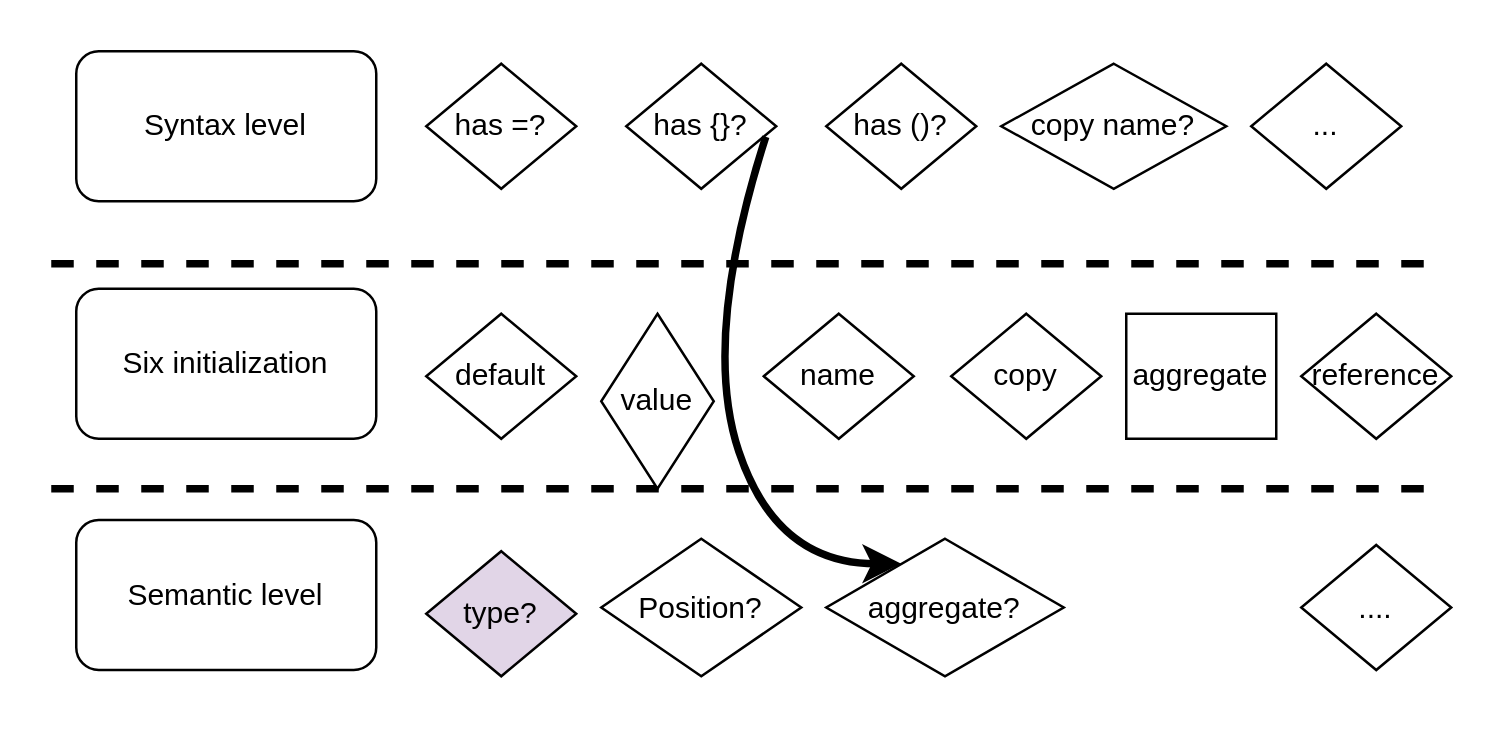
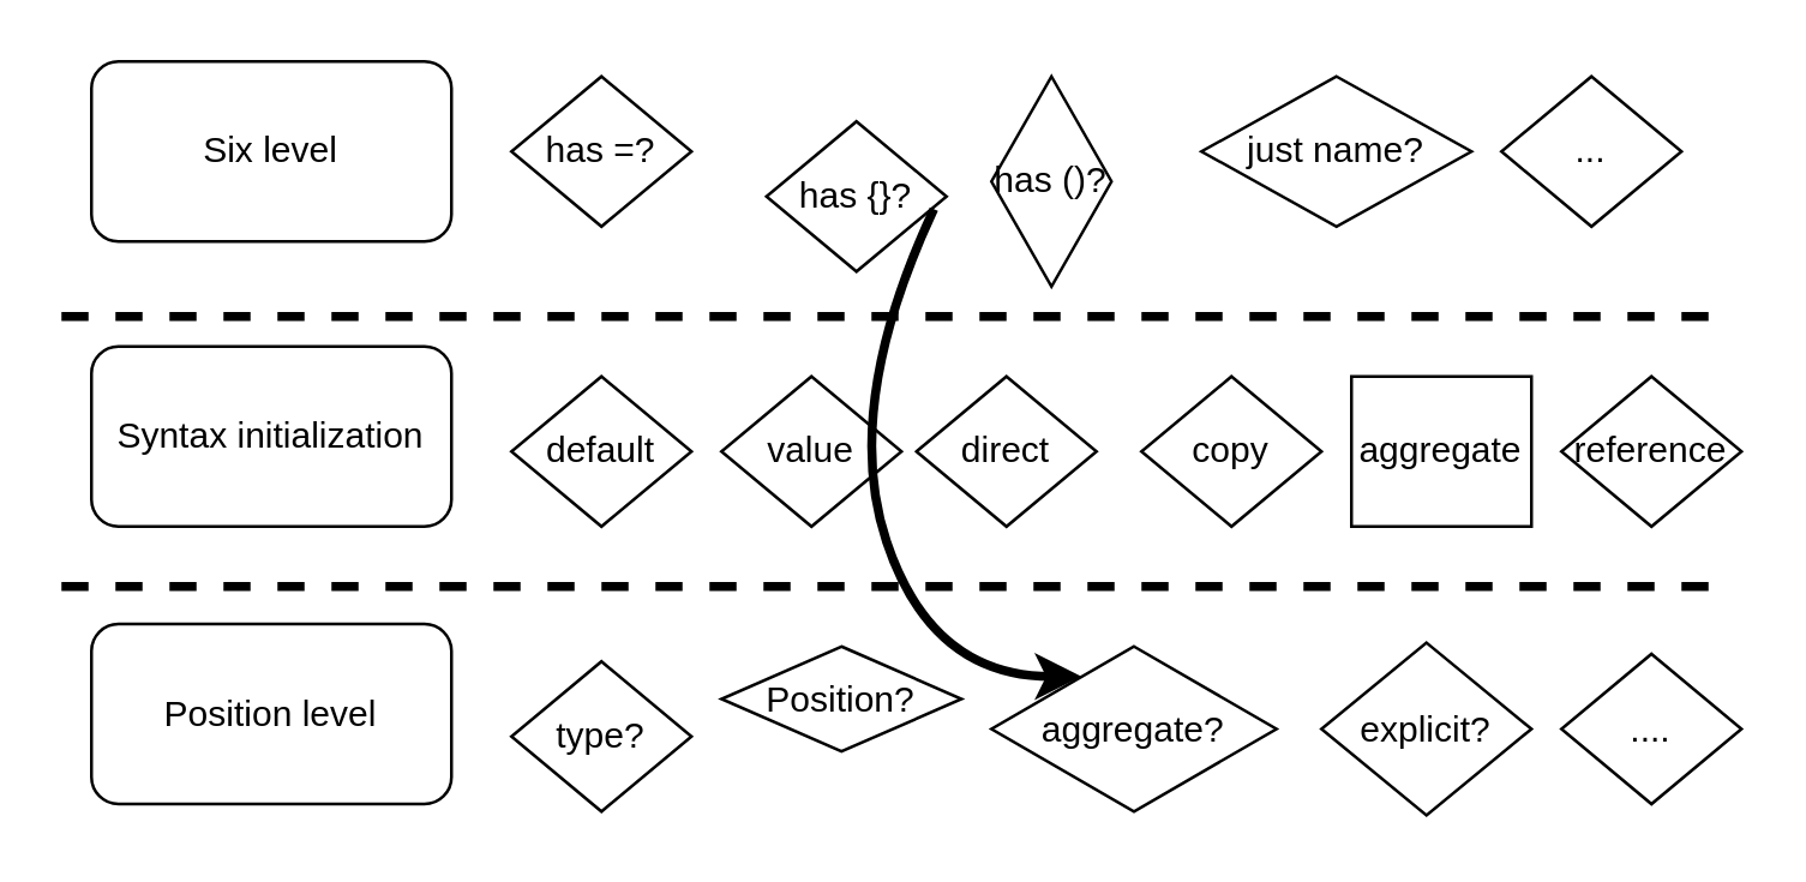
  <mxCell id="0" />
  <mxCell id="1" parent="0" />
- <mxCell id="2" value="Syntax level" style="rounded=1;whiteSpace=wrap;html=1;" vertex="1" parent="1"><mxGeometry x="30" y="20" width="120" height="60" as="geometry" /></mxCell>
- <mxCell id="3" value="Six initialization" style="rounded=1;whiteSpace=wrap;html=1;" vertex="1" parent="1"><mxGeometry x="30" y="115" width="120" height="60" as="geometry" /></mxCell>
- <mxCell id="4" value="Semantic level" style="rounded=1;whiteSpace=wrap;html=1;" vertex="1" parent="1"><mxGeometry x="30" y="207.5" width="120" height="60" as="geometry" /></mxCell>
+ <mxCell id="2" value="Six level" style="rounded=1;whiteSpace=wrap;html=1;" vertex="1" parent="1"><mxGeometry x="30" y="20" width="120" height="60" as="geometry" /></mxCell>
+ <mxCell id="3" value="Syntax initialization" style="rounded=1;whiteSpace=wrap;html=1;" vertex="1" parent="1"><mxGeometry x="30" y="115" width="120" height="60" as="geometry" /></mxCell>
+ <mxCell id="4" value="Position level" style="rounded=1;whiteSpace=wrap;html=1;" vertex="1" parent="1"><mxGeometry x="30" y="207.5" width="120" height="60" as="geometry" /></mxCell>
  <mxCell id="5" value="has =?" style="rhombus;whiteSpace=wrap;html=1;" vertex="1" parent="1"><mxGeometry x="170" y="25" width="60" height="50" as="geometry" /></mxCell>
- <mxCell id="6" value="has {}?" style="rhombus;whiteSpace=wrap;html=1;" vertex="1" parent="1"><mxGeometry x="250" y="25" width="60" height="50" as="geometry" /></mxCell>
- <mxCell id="7" value="has ()?" style="rhombus;whiteSpace=wrap;html=1;" vertex="1" parent="1"><mxGeometry x="330" y="25" width="60" height="50" as="geometry" /></mxCell>
- <mxCell id="8" value="copy name?" style="rhombus;whiteSpace=wrap;html=1;" vertex="1" parent="1"><mxGeometry x="400" y="25" width="90" height="50" as="geometry" /></mxCell>
+ <mxCell id="6" value="has {}?" style="rhombus;whiteSpace=wrap;html=1;" vertex="1" parent="1"><mxGeometry x="255" y="40" width="60" height="50" as="geometry" /></mxCell>
+ <mxCell id="7" value="has ()?" style="rhombus;whiteSpace=wrap;html=1;" vertex="1" parent="1"><mxGeometry x="330" y="25" width="40" height="70" as="geometry" /></mxCell>
+ <mxCell id="8" value="just name?" style="rhombus;whiteSpace=wrap;html=1;" vertex="1" parent="1"><mxGeometry x="400" y="25" width="90" height="50" as="geometry" /></mxCell>
  <mxCell id="9" value="..." style="rhombus;whiteSpace=wrap;html=1;" vertex="1" parent="1"><mxGeometry x="500" y="25" width="60" height="50" as="geometry" /></mxCell>
  <mxCell id="10" value="" style="endArrow=none;dashed=1;html=1;rounded=0;strokeWidth=3;" edge="1" parent="1"><mxGeometry width="50" height="50" relative="1" as="geometry"><mxPoint x="20" y="105" as="sourcePoint" /><mxPoint x="570" y="105" as="targetPoint" /></mxGeometry></mxCell>
  <mxCell id="11" value="" style="endArrow=none;dashed=1;html=1;rounded=0;strokeWidth=3;" edge="1" parent="1"><mxGeometry width="50" height="50" relative="1" as="geometry"><mxPoint x="20" y="195" as="sourcePoint" /><mxPoint x="570" y="195" as="targetPoint" /></mxGeometry></mxCell>
  <mxCell id="12" value="default" style="rhombus;whiteSpace=wrap;html=1;" vertex="1" parent="1"><mxGeometry x="170" y="125" width="60" height="50" as="geometry" /></mxCell>
- <mxCell id="13" value="value" style="rhombus;whiteSpace=wrap;html=1;" vertex="1" parent="1"><mxGeometry x="240" y="125" width="45" height="70" as="geometry" /></mxCell>
+ <mxCell id="13" value="value" style="rhombus;whiteSpace=wrap;html=1;" vertex="1" parent="1"><mxGeometry x="240" y="125" width="60" height="50" as="geometry" /></mxCell>
  <mxCell id="14" value="copy" style="rhombus;whiteSpace=wrap;html=1;" vertex="1" parent="1"><mxGeometry x="380" y="125" width="60" height="50" as="geometry" /></mxCell>
- <mxCell id="15" value="name" style="rhombus;whiteSpace=wrap;html=1;" vertex="1" parent="1"><mxGeometry x="305" y="125" width="60" height="50" as="geometry" /></mxCell>
+ <mxCell id="15" value="direct" style="rhombus;whiteSpace=wrap;html=1;" vertex="1" parent="1"><mxGeometry x="305" y="125" width="60" height="50" as="geometry" /></mxCell>
  <mxCell id="16" value="aggregate" style="whiteSpace=wrap;html=1;rounded=0;" vertex="1" parent="1"><mxGeometry x="450" y="125" width="60" height="50" as="geometry" /></mxCell>
- <mxCell id="17" value="type?" style="rhombus;whiteSpace=wrap;html=1;fillColor=#e1d5e7;" vertex="1" parent="1"><mxGeometry x="170" y="220" width="60" height="50" as="geometry" /></mxCell>
- <mxCell id="18" value="Position?" style="rhombus;whiteSpace=wrap;html=1;" vertex="1" parent="1"><mxGeometry x="240" y="215" width="80" height="55" as="geometry" /></mxCell>
+ <mxCell id="17" value="type?" style="rhombus;whiteSpace=wrap;html=1;" vertex="1" parent="1"><mxGeometry x="170" y="220" width="60" height="50" as="geometry" /></mxCell>
+ <mxCell id="18" value="Position?" style="rhombus;whiteSpace=wrap;html=1;" vertex="1" parent="1"><mxGeometry x="240" y="215" width="80" height="35" as="geometry" /></mxCell>
+ <mxCell id="19" value="explicit?" style="rhombus;whiteSpace=wrap;html=1;" vertex="1" parent="1"><mxGeometry x="440" y="213.75" width="70" height="57.5" as="geometry" /></mxCell>
  <mxCell id="20" value="aggregate?" style="rhombus;whiteSpace=wrap;html=1;" vertex="1" parent="1"><mxGeometry x="330" y="215" width="95" height="55" as="geometry" /></mxCell>
  <mxCell id="21" value="...." style="rhombus;whiteSpace=wrap;html=1;" vertex="1" parent="1"><mxGeometry x="520" y="217.5" width="60" height="50" as="geometry" /></mxCell>
  <mxCell id="22" value="" style="curved=1;endArrow=classic;html=1;rounded=0;strokeWidth=3;exitX=0.93;exitY=0.584;exitDx=0;exitDy=0;exitPerimeter=0;" edge="1" parent="1" source="6"><mxGeometry width="50" height="50" relative="1" as="geometry"><mxPoint x="310" y="275" as="sourcePoint" /><mxPoint x="360" y="225" as="targetPoint" /><Array as="points"><mxPoint x="280" y="135" /><mxPoint x="310" y="225" /></Array></mxGeometry></mxCell>
  <mxCell id="23" value="reference" style="rhombus;whiteSpace=wrap;html=1;" vertex="1" parent="1"><mxGeometry x="520" y="125" width="60" height="50" as="geometry" /></mxCell>
